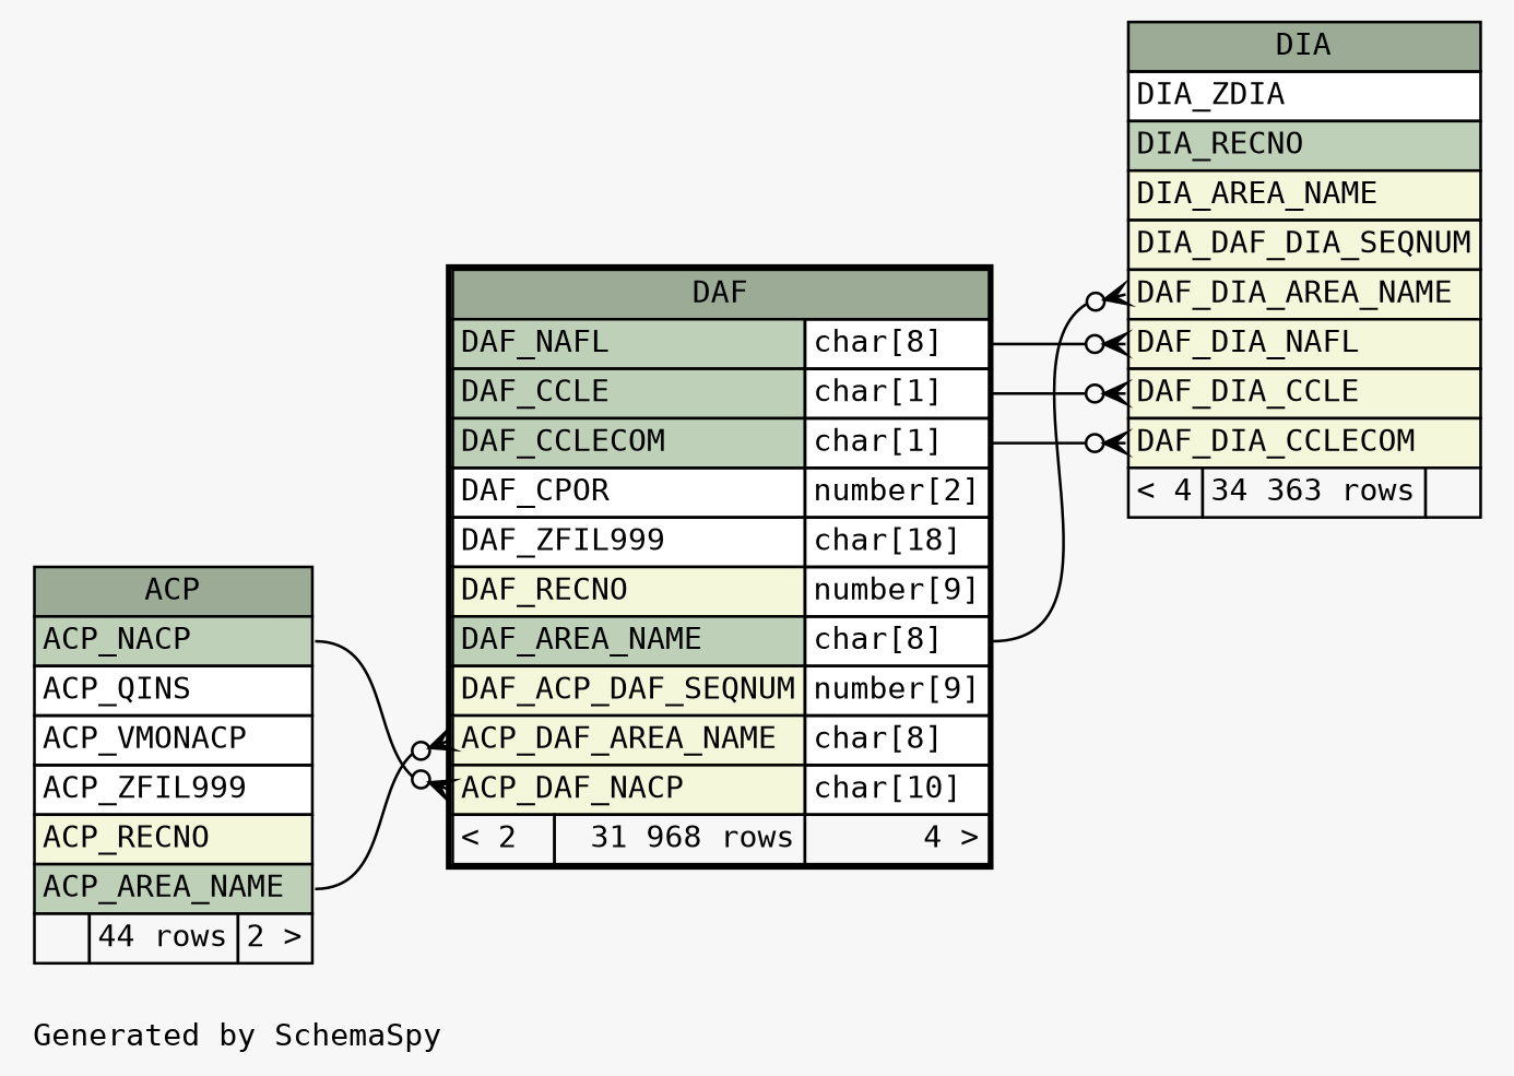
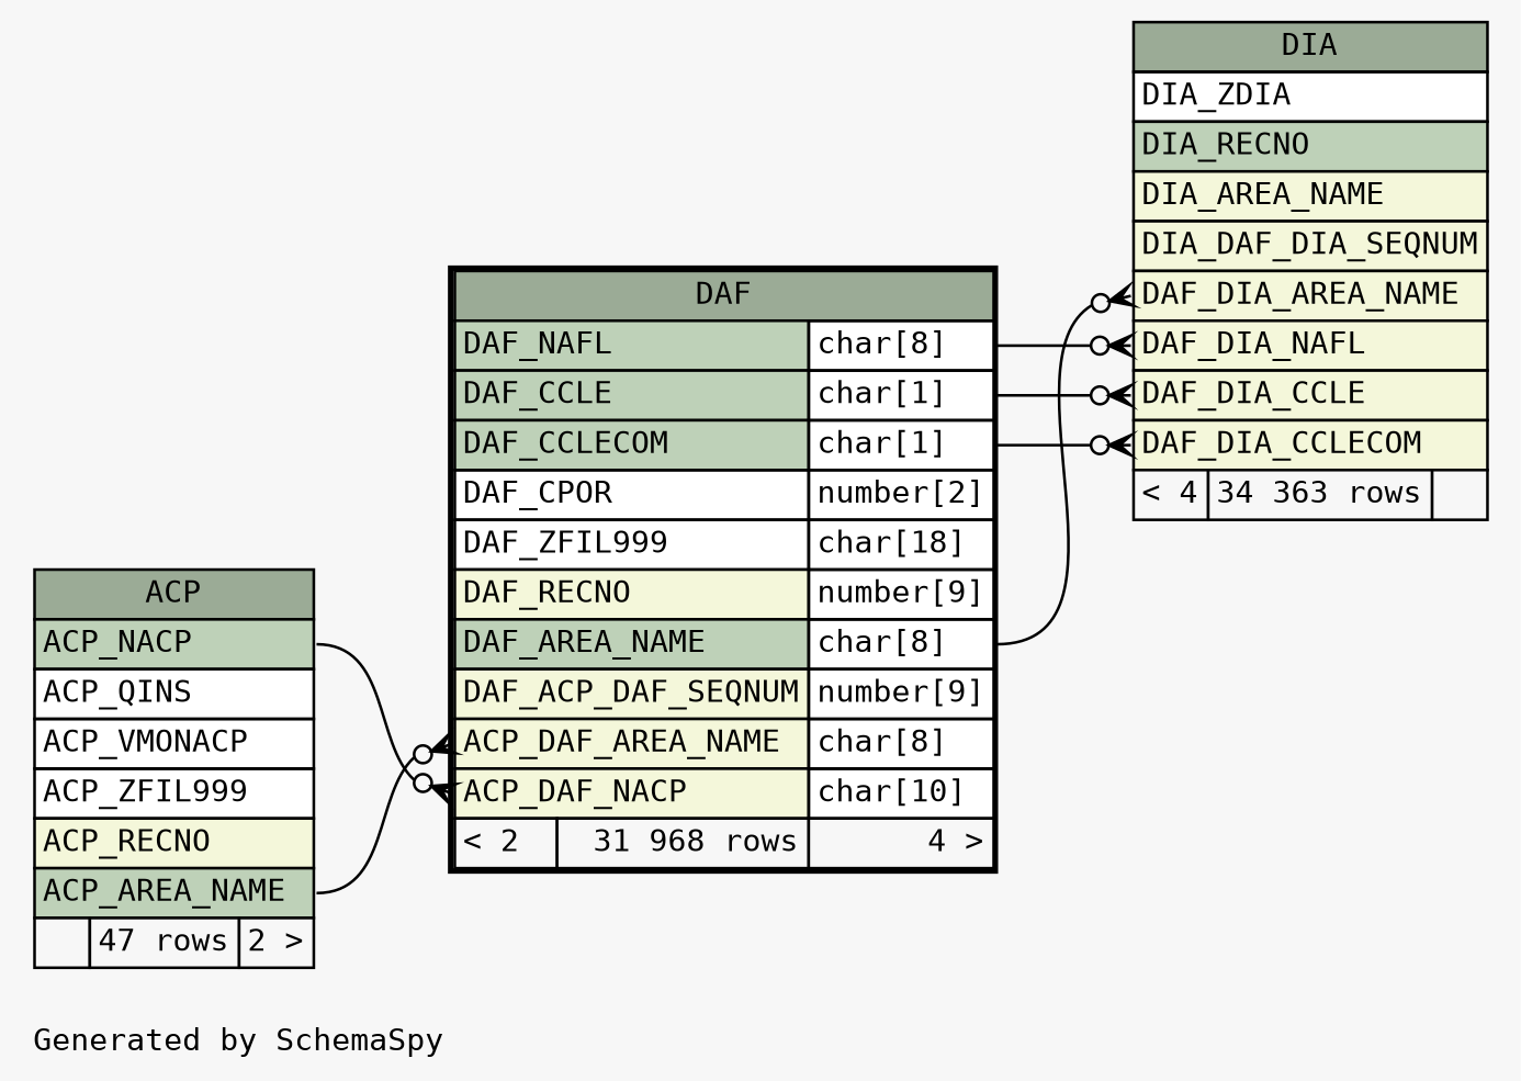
  digraph {
    bgcolor="#f7f7f7"
    fontname="DejaVu Sans Mono"
    fontsize=11
    label="\nGenerated by SchemaSpy"
    labeljust=l
    nodesep=0.18
    rankdir=RL
    ranksep=0.46
    node [fontname="DejaVu Sans Mono" fontsize=11 shape=plaintext]
    edge [arrowhead=none arrowsize=0.8 arrowtail=crowodot dir=back fontname="DejaVu Sans Mono"]
    n1 [label=<     <TABLE BORDER="2" CELLBORDER="1" CELLSPACING="0" BGCOLOR="#ffffff">       <TR><TD COLSPAN="3" BGCOLOR="#9bab96" ALIGN="CENTER">DAF</TD></TR>       <TR><TD PORT="DAF_NAFL" COLSPAN="2" BGCOLOR="#bed1b8" ALIGN="LEFT">DAF_NAFL</TD><TD PORT="DAF_NAFL.type" ALIGN="LEFT">char[8]</TD></TR>       <TR><TD PORT="DAF_CCLE" COLSPAN="2" BGCOLOR="#bed1b8" ALIGN="LEFT">DAF_CCLE</TD><TD PORT="DAF_CCLE.type" ALIGN="LEFT">char[1]</TD></TR>       <TR><TD PORT="DAF_CCLECOM" COLSPAN="2" BGCOLOR="#bed1b8" ALIGN="LEFT">DAF_CCLECOM</TD><TD PORT="DAF_CCLECOM.type" ALIGN="LEFT">char[1]</TD></TR>       <TR><TD PORT="DAF_CPOR" COLSPAN="2" ALIGN="LEFT">DAF_CPOR</TD><TD PORT="DAF_CPOR.type" ALIGN="LEFT">number[2]</TD></TR>       <TR><TD PORT="DAF_ZFIL999" COLSPAN="2" ALIGN="LEFT">DAF_ZFIL999</TD><TD PORT="DAF_ZFIL999.type" ALIGN="LEFT">char[18]</TD></TR>       <TR><TD PORT="DAF_RECNO" COLSPAN="2" BGCOLOR="#f4f7da" ALIGN="LEFT">DAF_RECNO</TD><TD PORT="DAF_RECNO.type" ALIGN="LEFT">number[9]</TD></TR>       <TR><TD PORT="DAF_AREA_NAME" COLSPAN="2" BGCOLOR="#bed1b8" ALIGN="LEFT">DAF_AREA_NAME</TD><TD PORT="DAF_AREA_NAME.type" ALIGN="LEFT">char[8]</TD></TR>       <TR><TD PORT="DAF_ACP_DAF_SEQNUM" COLSPAN="2" BGCOLOR="#f4f7da" ALIGN="LEFT">DAF_ACP_DAF_SEQNUM</TD><TD PORT="DAF_ACP_DAF_SEQNUM.type" ALIGN="LEFT">number[9]</TD></TR>       <TR><TD PORT="ACP_DAF_AREA_NAME" COLSPAN="2" BGCOLOR="#f4f7da" ALIGN="LEFT">ACP_DAF_AREA_NAME</TD><TD PORT="ACP_DAF_AREA_NAME.type" ALIGN="LEFT">char[8]</TD></TR>       <TR><TD PORT="ACP_DAF_NACP" COLSPAN="2" BGCOLOR="#f4f7da" ALIGN="LEFT">ACP_DAF_NACP</TD><TD PORT="ACP_DAF_NACP.type" ALIGN="LEFT">char[10]</TD></TR>       <TR><TD ALIGN="LEFT" BGCOLOR="#f7f7f7">&lt; 2</TD><TD ALIGN="RIGHT" BGCOLOR="#f7f7f7">31 968 rows</TD><TD ALIGN="RIGHT" BGCOLOR="#f7f7f7">4 &gt;</TD></TR>     </TABLE>>]
-   n2 [label=<     <TABLE BORDER="0" CELLBORDER="1" CELLSPACING="0" BGCOLOR="#ffffff">       <TR><TD COLSPAN="3" BGCOLOR="#9bab96" ALIGN="CENTER">ACP</TD></TR>       <TR><TD PORT="ACP_NACP" COLSPAN="3" BGCOLOR="#bed1b8" ALIGN="LEFT">ACP_NACP</TD></TR>       <TR><TD PORT="ACP_QINS" COLSPAN="3" ALIGN="LEFT">ACP_QINS</TD></TR>       <TR><TD PORT="ACP_VMONACP" COLSPAN="3" ALIGN="LEFT">ACP_VMONACP</TD></TR>       <TR><TD PORT="ACP_ZFIL999" COLSPAN="3" ALIGN="LEFT">ACP_ZFIL999</TD></TR>       <TR><TD PORT="ACP_RECNO" COLSPAN="3" BGCOLOR="#f4f7da" ALIGN="LEFT">ACP_RECNO</TD></TR>       <TR><TD PORT="ACP_AREA_NAME" COLSPAN="3" BGCOLOR="#bed1b8" ALIGN="LEFT">ACP_AREA_NAME</TD></TR>       <TR><TD ALIGN="LEFT" BGCOLOR="#f7f7f7">  </TD><TD ALIGN="RIGHT" BGCOLOR="#f7f7f7">44 rows</TD><TD ALIGN="RIGHT" BGCOLOR="#f7f7f7">2 &gt;</TD></TR>     </TABLE>>]
+   n2 [label=<     <TABLE BORDER="0" CELLBORDER="1" CELLSPACING="0" BGCOLOR="#ffffff">       <TR><TD COLSPAN="3" BGCOLOR="#9bab96" ALIGN="CENTER">ACP</TD></TR>       <TR><TD PORT="ACP_NACP" COLSPAN="3" BGCOLOR="#bed1b8" ALIGN="LEFT">ACP_NACP</TD></TR>       <TR><TD PORT="ACP_QINS" COLSPAN="3" ALIGN="LEFT">ACP_QINS</TD></TR>       <TR><TD PORT="ACP_VMONACP" COLSPAN="3" ALIGN="LEFT">ACP_VMONACP</TD></TR>       <TR><TD PORT="ACP_ZFIL999" COLSPAN="3" ALIGN="LEFT">ACP_ZFIL999</TD></TR>       <TR><TD PORT="ACP_RECNO" COLSPAN="3" BGCOLOR="#f4f7da" ALIGN="LEFT">ACP_RECNO</TD></TR>       <TR><TD PORT="ACP_AREA_NAME" COLSPAN="3" BGCOLOR="#bed1b8" ALIGN="LEFT">ACP_AREA_NAME</TD></TR>       <TR><TD ALIGN="LEFT" BGCOLOR="#f7f7f7">  </TD><TD ALIGN="RIGHT" BGCOLOR="#f7f7f7">47 rows</TD><TD ALIGN="RIGHT" BGCOLOR="#f7f7f7">2 &gt;</TD></TR>     </TABLE>>]
    n3 [label=<     <TABLE BORDER="0" CELLBORDER="1" CELLSPACING="0" BGCOLOR="#ffffff">       <TR><TD COLSPAN="3" BGCOLOR="#9bab96" ALIGN="CENTER">DIA</TD></TR>       <TR><TD PORT="DIA_ZDIA" COLSPAN="3" ALIGN="LEFT">DIA_ZDIA</TD></TR>       <TR><TD PORT="DIA_RECNO" COLSPAN="3" BGCOLOR="#bed1b8" ALIGN="LEFT">DIA_RECNO</TD></TR>       <TR><TD PORT="DIA_AREA_NAME" COLSPAN="3" BGCOLOR="#f4f7da" ALIGN="LEFT">DIA_AREA_NAME</TD></TR>       <TR><TD PORT="DIA_DAF_DIA_SEQNUM" COLSPAN="3" BGCOLOR="#f4f7da" ALIGN="LEFT">DIA_DAF_DIA_SEQNUM</TD></TR>       <TR><TD PORT="DAF_DIA_AREA_NAME" COLSPAN="3" BGCOLOR="#f4f7da" ALIGN="LEFT">DAF_DIA_AREA_NAME</TD></TR>       <TR><TD PORT="DAF_DIA_NAFL" COLSPAN="3" BGCOLOR="#f4f7da" ALIGN="LEFT">DAF_DIA_NAFL</TD></TR>       <TR><TD PORT="DAF_DIA_CCLE" COLSPAN="3" BGCOLOR="#f4f7da" ALIGN="LEFT">DAF_DIA_CCLE</TD></TR>       <TR><TD PORT="DAF_DIA_CCLECOM" COLSPAN="3" BGCOLOR="#f4f7da" ALIGN="LEFT">DAF_DIA_CCLECOM</TD></TR>       <TR><TD ALIGN="LEFT" BGCOLOR="#f7f7f7">&lt; 4</TD><TD ALIGN="RIGHT" BGCOLOR="#f7f7f7">34 363 rows</TD><TD ALIGN="RIGHT" BGCOLOR="#f7f7f7">  </TD></TR>     </TABLE>>]
    n1 -> n2 [headport="ACP_AREA_NAME:e" tailport="ACP_DAF_AREA_NAME:w"]
    n1 -> n2 [headport="ACP_NACP:e" tailport="ACP_DAF_NACP:w"]
    n3 -> n1 [headport="DAF_AREA_NAME.type:e" tailport="DAF_DIA_AREA_NAME:w"]
    n3 -> n1 [headport="DAF_CCLE.type:e" tailport="DAF_DIA_CCLE:w"]
    n3 -> n1 [headport="DAF_CCLECOM.type:e" tailport="DAF_DIA_CCLECOM:w"]
    n3 -> n1 [headport="DAF_NAFL.type:e" tailport="DAF_DIA_NAFL:w"]
  }
